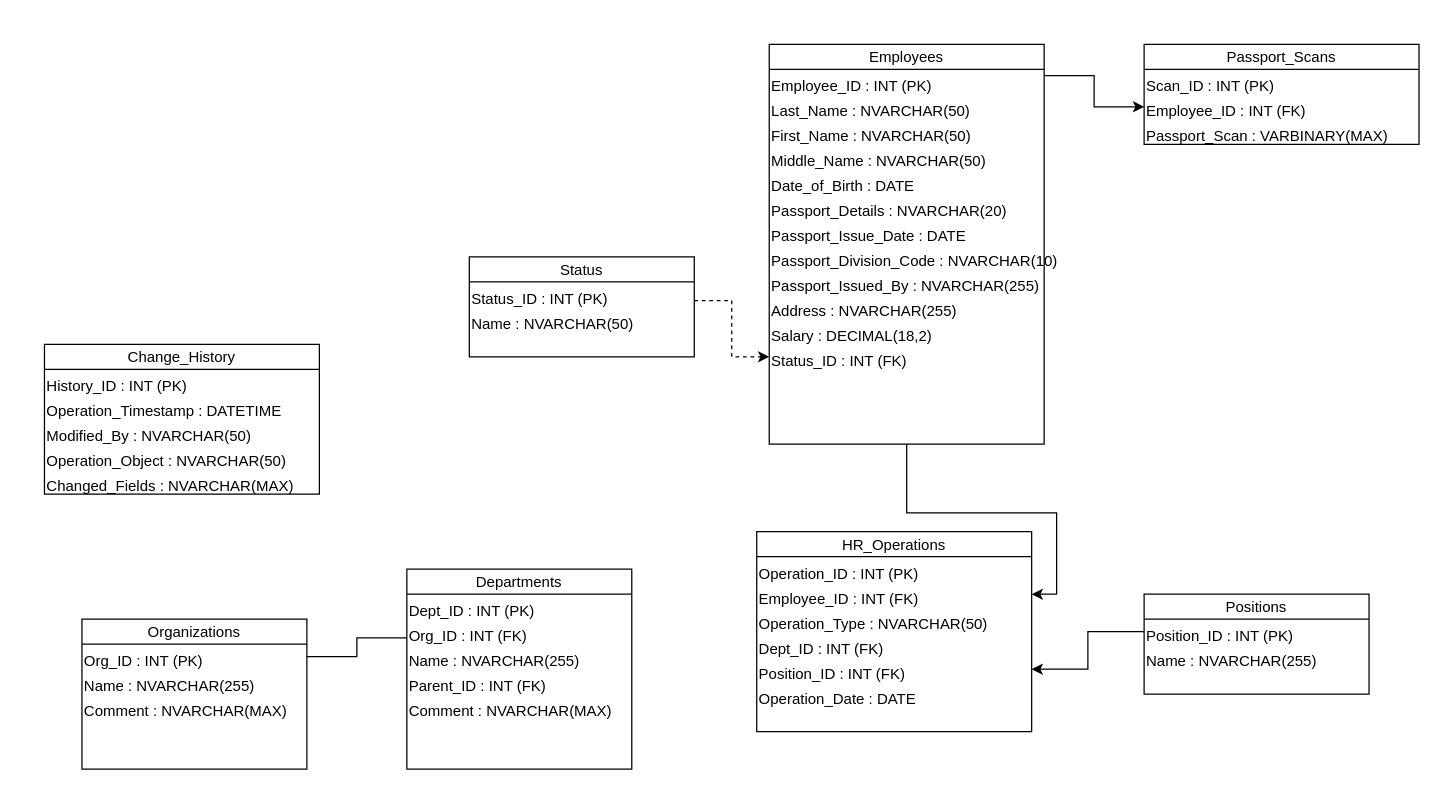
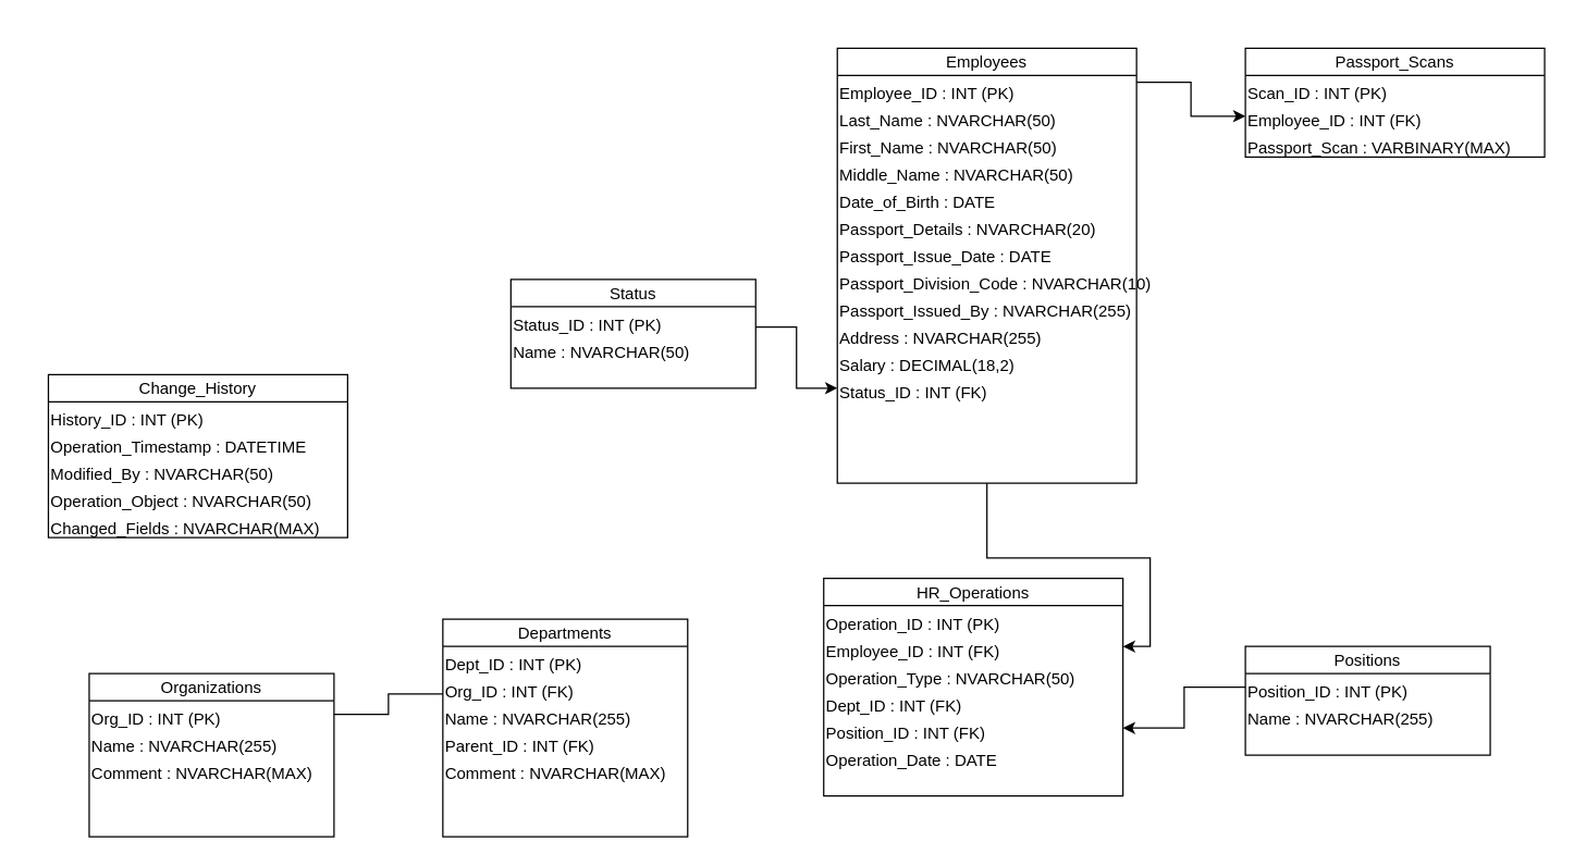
  <mxCell id="0" />
  <mxCell id="1" parent="0" />
  <mxCell id="2" value="Organizations" style="shape=swimlane;childLayout=stackLayout;horizontal=1;startSize=20;horizontalStack=0;resizeParent=1;resizeLast=0;" vertex="1" parent="1"><mxGeometry x="50" y="480" width="180" height="120" as="geometry" /></mxCell>
  <mxCell id="3" value="Org_ID : INT (PK)" style="text;align=left;verticalAlign=top;" vertex="1" parent="2"><mxGeometry y="20" width="180" height="20" as="geometry" /></mxCell>
  <mxCell id="4" value="Name : NVARCHAR(255)" style="text;align=left;verticalAlign=top;" vertex="1" parent="2"><mxGeometry y="40" width="180" height="20" as="geometry" /></mxCell>
  <mxCell id="5" value="Comment : NVARCHAR(MAX)" style="text;align=left;verticalAlign=top;" vertex="1" parent="2"><mxGeometry y="60" width="180" height="20" as="geometry" /></mxCell>
  <mxCell id="6" value="Departments" style="shape=swimlane;childLayout=stackLayout;horizontal=1;startSize=20;horizontalStack=0;resizeParent=1;resizeLast=0;" vertex="1" parent="1"><mxGeometry x="310" y="440" width="180" height="160" as="geometry" /></mxCell>
  <mxCell id="7" value="Dept_ID : INT (PK)" style="text;align=left;verticalAlign=top;" vertex="1" parent="6"><mxGeometry y="20" width="180" height="20" as="geometry" /></mxCell>
  <mxCell id="8" value="Org_ID : INT (FK)" style="text;align=left;verticalAlign=top;" vertex="1" parent="6"><mxGeometry y="40" width="180" height="20" as="geometry" /></mxCell>
  <mxCell id="9" value="Name : NVARCHAR(255)" style="text;align=left;verticalAlign=top;" vertex="1" parent="6"><mxGeometry y="60" width="180" height="20" as="geometry" /></mxCell>
  <mxCell id="10" value="Parent_ID : INT (FK)" style="text;align=left;verticalAlign=top;" vertex="1" parent="6"><mxGeometry y="80" width="180" height="20" as="geometry" /></mxCell>
  <mxCell id="11" value="Comment : NVARCHAR(MAX)" style="text;align=left;verticalAlign=top;" vertex="1" parent="6"><mxGeometry y="100" width="180" height="20" as="geometry" /></mxCell>
  <mxCell id="12" value="Positions" style="shape=swimlane;childLayout=stackLayout;horizontal=1;startSize=20;horizontalStack=0;resizeParent=1;resizeLast=0;" vertex="1" parent="1"><mxGeometry x="900" y="460" width="180" height="80" as="geometry" /></mxCell>
  <mxCell id="13" value="Position_ID : INT (PK)" style="text;align=left;verticalAlign=top;" vertex="1" parent="12"><mxGeometry y="20" width="180" height="20" as="geometry" /></mxCell>
  <mxCell id="14" value="Name : NVARCHAR(255)" style="text;align=left;verticalAlign=top;" vertex="1" parent="12"><mxGeometry y="40" width="180" height="20" as="geometry" /></mxCell>
  <mxCell id="15" value="Status" style="shape=swimlane;childLayout=stackLayout;horizontal=1;startSize=20;horizontalStack=0;resizeParent=1;resizeLast=0;" vertex="1" parent="1"><mxGeometry x="360" y="190" width="180" height="80" as="geometry" /></mxCell>
  <mxCell id="16" value="Status_ID : INT (PK)" style="text;align=left;verticalAlign=top;" vertex="1" parent="15"><mxGeometry y="20" width="180" height="20" as="geometry" /></mxCell>
  <mxCell id="17" value="Name : NVARCHAR(50)" style="text;align=left;verticalAlign=top;" vertex="1" parent="15"><mxGeometry y="40" width="180" height="20" as="geometry" /></mxCell>
  <mxCell id="18" style="edgeStyle=orthogonalEdgeStyle;rounded=0;orthogonalLoop=1;jettySize=auto;html=1;exitX=0.5;exitY=1;exitDx=0;exitDy=0;entryX=1;entryY=0.5;entryDx=0;entryDy=0;" edge="1" parent="1" source="19" target="38"><mxGeometry relative="1" as="geometry" /></mxCell>
  <mxCell id="19" value="Employees" style="shape=swimlane;childLayout=stackLayout;horizontal=1;startSize=20;horizontalStack=0;resizeParent=1;resizeLast=0;" vertex="1" parent="1"><mxGeometry x="600" y="20" width="220" height="320" as="geometry" /></mxCell>
  <mxCell id="20" value="Employee_ID : INT (PK)" style="text;align=left;verticalAlign=top;" vertex="1" parent="19"><mxGeometry y="20" width="220" height="20" as="geometry" /></mxCell>
  <mxCell id="21" value="Last_Name : NVARCHAR(50)" style="text;align=left;verticalAlign=top;" vertex="1" parent="19"><mxGeometry y="40" width="220" height="20" as="geometry" /></mxCell>
  <mxCell id="22" value="First_Name : NVARCHAR(50)" style="text;align=left;verticalAlign=top;" vertex="1" parent="19"><mxGeometry y="60" width="220" height="20" as="geometry" /></mxCell>
  <mxCell id="23" value="Middle_Name : NVARCHAR(50)" style="text;align=left;verticalAlign=top;" vertex="1" parent="19"><mxGeometry y="80" width="220" height="20" as="geometry" /></mxCell>
  <mxCell id="24" value="Date_of_Birth : DATE" style="text;align=left;verticalAlign=top;" vertex="1" parent="19"><mxGeometry y="100" width="220" height="20" as="geometry" /></mxCell>
  <mxCell id="25" value="Passport_Details : NVARCHAR(20)" style="text;align=left;verticalAlign=top;" vertex="1" parent="19"><mxGeometry y="120" width="220" height="20" as="geometry" /></mxCell>
  <mxCell id="26" value="Passport_Issue_Date : DATE" style="text;align=left;verticalAlign=top;" vertex="1" parent="19"><mxGeometry y="140" width="220" height="20" as="geometry" /></mxCell>
  <mxCell id="27" value="Passport_Division_Code : NVARCHAR(10)" style="text;align=left;verticalAlign=top;" vertex="1" parent="19"><mxGeometry y="160" width="220" height="20" as="geometry" /></mxCell>
  <mxCell id="28" value="Passport_Issued_By : NVARCHAR(255)" style="text;align=left;verticalAlign=top;" vertex="1" parent="19"><mxGeometry y="180" width="220" height="20" as="geometry" /></mxCell>
  <mxCell id="29" value="Address : NVARCHAR(255)" style="text;align=left;verticalAlign=top;" vertex="1" parent="19"><mxGeometry y="200" width="220" height="20" as="geometry" /></mxCell>
  <mxCell id="30" value="Salary : DECIMAL(18,2)" style="text;align=left;verticalAlign=top;" vertex="1" parent="19"><mxGeometry y="220" width="220" height="20" as="geometry" /></mxCell>
  <mxCell id="31" value="Status_ID : INT (FK)" style="text;align=left;verticalAlign=top;" vertex="1" parent="19"><mxGeometry y="240" width="220" height="20" as="geometry" /></mxCell>
  <mxCell id="32" value="Passport_Scans" style="shape=swimlane;childLayout=stackLayout;horizontal=1;startSize=20;horizontalStack=0;resizeParent=1;resizeLast=0;" vertex="1" parent="1"><mxGeometry x="900" y="20" width="220" height="80" as="geometry" /></mxCell>
  <mxCell id="33" value="Scan_ID : INT (PK)" style="text;align=left;verticalAlign=top;" vertex="1" parent="32"><mxGeometry y="20" width="220" height="20" as="geometry" /></mxCell>
  <mxCell id="34" value="Employee_ID : INT (FK)" style="text;align=left;verticalAlign=top;" vertex="1" parent="32"><mxGeometry y="40" width="220" height="20" as="geometry" /></mxCell>
  <mxCell id="35" value="Passport_Scan : VARBINARY(MAX)" style="text;align=left;verticalAlign=top;" vertex="1" parent="32"><mxGeometry y="60" width="220" height="20" as="geometry" /></mxCell>
  <mxCell id="36" value="HR_Operations" style="shape=swimlane;childLayout=stackLayout;horizontal=1;startSize=20;horizontalStack=0;resizeParent=1;resizeLast=0;" vertex="1" parent="1"><mxGeometry x="590" y="410" width="220" height="160" as="geometry" /></mxCell>
  <mxCell id="37" value="Operation_ID : INT (PK)" style="text;align=left;verticalAlign=top;" vertex="1" parent="36"><mxGeometry y="20" width="220" height="20" as="geometry" /></mxCell>
  <mxCell id="38" value="Employee_ID : INT (FK)" style="text;align=left;verticalAlign=top;" vertex="1" parent="36"><mxGeometry y="40" width="220" height="20" as="geometry" /></mxCell>
  <mxCell id="39" value="Operation_Type : NVARCHAR(50)" style="text;align=left;verticalAlign=top;" vertex="1" parent="36"><mxGeometry y="60" width="220" height="20" as="geometry" /></mxCell>
  <mxCell id="40" value="Dept_ID : INT (FK)" style="text;align=left;verticalAlign=top;" vertex="1" parent="36"><mxGeometry y="80" width="220" height="20" as="geometry" /></mxCell>
  <mxCell id="41" value="Position_ID : INT (FK)" style="text;align=left;verticalAlign=top;" vertex="1" parent="36"><mxGeometry y="100" width="220" height="20" as="geometry" /></mxCell>
  <mxCell id="42" value="Operation_Date : DATE" style="text;align=left;verticalAlign=top;" vertex="1" parent="36"><mxGeometry y="120" width="220" height="20" as="geometry" /></mxCell>
  <mxCell id="43" value="Change_History" style="shape=swimlane;childLayout=stackLayout;horizontal=1;startSize=20;horizontalStack=0;resizeParent=1;resizeLast=0;" vertex="1" parent="1"><mxGeometry x="20" y="260" width="220" height="120" as="geometry" /></mxCell>
  <mxCell id="44" value="History_ID : INT (PK)" style="text;align=left;verticalAlign=top;" vertex="1" parent="43"><mxGeometry y="20" width="220" height="20" as="geometry" /></mxCell>
  <mxCell id="45" value="Operation_Timestamp : DATETIME" style="text;align=left;verticalAlign=top;" vertex="1" parent="43"><mxGeometry y="40" width="220" height="20" as="geometry" /></mxCell>
  <mxCell id="46" value="Modified_By : NVARCHAR(50)" style="text;align=left;verticalAlign=top;" vertex="1" parent="43"><mxGeometry y="60" width="220" height="20" as="geometry" /></mxCell>
  <mxCell id="47" value="Operation_Object : NVARCHAR(50)" style="text;align=left;verticalAlign=top;" vertex="1" parent="43"><mxGeometry y="80" width="220" height="20" as="geometry" /></mxCell>
  <mxCell id="48" value="Changed_Fields : NVARCHAR(MAX)" style="text;align=left;verticalAlign=top;" vertex="1" parent="43"><mxGeometry y="100" width="220" height="20" as="geometry" /></mxCell>
  <mxCell id="49" edge="1" parent="1" source="2" target="6" />
  <mxCell id="50" edge="1" parent="1" source="6" target="6" />
  <mxCell id="51" edge="1" parent="1" source="15" target="19" />
  <mxCell id="52" edge="1" parent="1" source="19" target="32" />
  <mxCell id="53" edge="1" parent="1" source="19" target="36" />
  <mxCell id="54" edge="1" parent="1" source="6" target="36" />
  <mxCell id="55" edge="1" parent="1" source="12" target="36" />
  <mxCell id="56" style="edgeStyle=orthogonalEdgeStyle;rounded=0;orthogonalLoop=1;jettySize=auto;html=1;exitX=1;exitY=0.25;exitDx=0;exitDy=0;entryX=0;entryY=0.5;entryDx=0;entryDy=0;" edge="1" parent="1" source="20" target="34"><mxGeometry relative="1" as="geometry" /></mxCell>
  <mxCell id="57" style="edgeStyle=orthogonalEdgeStyle;rounded=0;orthogonalLoop=1;jettySize=auto;html=1;exitX=0;exitY=0.5;exitDx=0;exitDy=0;entryX=1;entryY=0.5;entryDx=0;entryDy=0;" edge="1" parent="1" source="13" target="41"><mxGeometry relative="1" as="geometry" /></mxCell>
- <mxCell id="58" style="edgeStyle=orthogonalEdgeStyle;rounded=0;orthogonalLoop=1;jettySize=auto;html=1;exitX=1;exitY=0.75;exitDx=0;exitDy=0;entryX=0;entryY=0.5;entryDx=0;entryDy=0;dashed=1;" edge="1" parent="1" source="16" target="31"><mxGeometry relative="1" as="geometry" /></mxCell>
+ <mxCell id="58" style="edgeStyle=orthogonalEdgeStyle;rounded=0;orthogonalLoop=1;jettySize=auto;html=1;exitX=1;exitY=0.75;exitDx=0;exitDy=0;entryX=0;entryY=0.5;entryDx=0;entryDy=0;" edge="1" parent="1" source="16" target="31"><mxGeometry relative="1" as="geometry" /></mxCell>
  <mxCell id="59" style="edgeStyle=orthogonalEdgeStyle;rounded=0;orthogonalLoop=1;jettySize=auto;html=1;exitX=1;exitY=0.5;exitDx=0;exitDy=0;entryX=0;entryY=0.75;entryDx=0;entryDy=0;endArrow=none;" edge="1" parent="1" source="3" target="8"><mxGeometry relative="1" as="geometry" /></mxCell>
